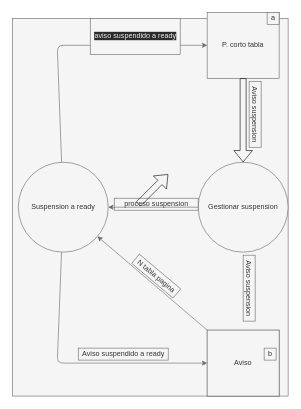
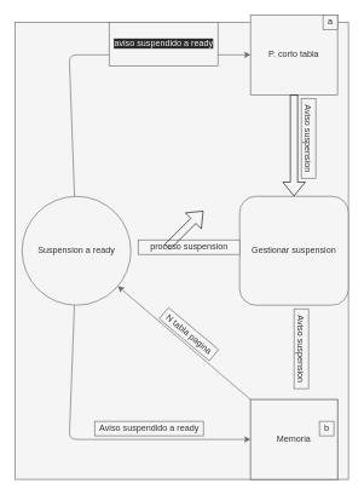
  <mxCell id="0" />
  <mxCell id="1" parent="0" />
  <mxCell id="2" value="" style="group;fillColor=#f5f5f5;fontColor=#333333;strokeColor=#666666;" parent="1" vertex="1" connectable="0"><mxGeometry x="20" y="30" width="460" height="630" as="geometry" /></mxCell>
  <mxCell id="3" value="" style="group;fillColor=#f5f5f5;fontColor=#333333;strokeColor=#666666;" parent="2" vertex="1" connectable="0"><mxGeometry x="325" y="520" width="120" height="110" as="geometry" /></mxCell>
- <mxCell id="4" value="Aviso" style="whiteSpace=wrap;html=1;fillColor=#f5f5f5;fontColor=#333333;strokeColor=#666666;" parent="3" vertex="1"><mxGeometry width="120" height="110" as="geometry" /></mxCell>
+ <mxCell id="4" value="Memoria" style="whiteSpace=wrap;html=1;fillColor=#f5f5f5;fontColor=#333333;strokeColor=#666666;" parent="3" vertex="1"><mxGeometry width="120" height="110" as="geometry" /></mxCell>
  <mxCell id="5" value="b" style="text;html=1;align=center;verticalAlign=middle;resizable=0;points=[];autosize=1;strokeColor=#666666;fillColor=#f5f5f5;fontColor=#333333;" parent="3" vertex="1"><mxGeometry x="95" y="30" width="20" height="20" as="geometry" /></mxCell>
- <mxCell id="6" value="Gestionar suspension" style="ellipse;whiteSpace=wrap;html=1;aspect=fixed;fillColor=#f5f5f5;fontColor=#333333;strokeColor=#666666;" parent="2" vertex="1"><mxGeometry x="310" y="240" width="150" height="150" as="geometry" /></mxCell>
+ <mxCell id="6" value="Gestionar suspension" style="whiteSpace=wrap;html=1;aspect=fixed;fillColor=#f5f5f5;fontColor=#333333;strokeColor=#666666;rounded=1;" parent="2" vertex="1"><mxGeometry x="310" y="240" width="150" height="150" as="geometry" /></mxCell>
  <mxCell id="7" value="Aviso suspension" style="text;html=1;align=center;verticalAlign=middle;resizable=0;points=[];autosize=1;strokeColor=#666666;fillColor=#f5f5f5;rotation=90;fontColor=#333333;" parent="2" vertex="1"><mxGeometry x="350" y="150" width="110" height="20" as="geometry" /></mxCell>
  <mxCell id="8" value="Aviso suspension" style="text;html=1;align=center;verticalAlign=middle;resizable=0;points=[];autosize=1;strokeColor=#666666;fillColor=#f5f5f5;rotation=90;fontColor=#333333;" parent="2" vertex="1"><mxGeometry x="340" y="440" width="110" height="20" as="geometry" /></mxCell>
  <mxCell id="9" style="edgeStyle=none;html=1;entryX=0;entryY=0.5;entryDx=0;entryDy=0;fillColor=#f5f5f5;strokeColor=#666666;" parent="2" source="11" target="4" edge="1"><mxGeometry relative="1" as="geometry"><Array as="points"><mxPoint x="75" y="575" /></Array></mxGeometry></mxCell>
  <mxCell id="10" style="edgeStyle=none;html=1;entryX=0;entryY=0.5;entryDx=0;entryDy=0;fillColor=#f5f5f5;strokeColor=#666666;" parent="2" source="11" edge="1"><mxGeometry relative="1" as="geometry"><mxPoint x="325" y="45" as="targetPoint" /><Array as="points"><mxPoint x="75" y="45" /></Array></mxGeometry></mxCell>
  <mxCell id="11" value="Suspension a ready" style="ellipse;whiteSpace=wrap;html=1;aspect=fixed;fillColor=#f5f5f5;fontColor=#333333;strokeColor=#666666;" parent="2" vertex="1"><mxGeometry x="10" y="240" width="150" height="150" as="geometry" /></mxCell>
  <mxCell id="12" value="proceso suspension" style="text;html=1;align=center;verticalAlign=middle;resizable=0;points=[];autosize=1;strokeColor=#666666;fillColor=#f5f5f5;fontColor=#333333;" parent="2" vertex="1"><mxGeometry x="170" y="300" width="140" height="20" as="geometry" /></mxCell>
- <mxCell id="13" style="edgeStyle=none;html=1;entryX=1;entryY=0.5;entryDx=0;entryDy=0;fillColor=#f5f5f5;strokeColor=#666666;" parent="2" source="6" target="11" edge="1"><mxGeometry relative="1" as="geometry" /></mxCell>
  <mxCell id="14" style="edgeStyle=none;html=1;exitX=0;exitY=0;exitDx=0;exitDy=0;fillColor=#f5f5f5;strokeColor=#666666;" parent="2" source="4" target="11" edge="1"><mxGeometry relative="1" as="geometry" /></mxCell>
  <mxCell id="15" value="Aviso suspendido a ready" style="text;html=1;align=center;verticalAlign=middle;resizable=0;points=[];autosize=1;strokeColor=#666666;fillColor=#f5f5f5;fontColor=#333333;" parent="2" vertex="1"><mxGeometry x="110" y="550" width="150" height="20" as="geometry" /></mxCell>
  <mxCell id="16" value="N tabla pagina" style="text;html=1;align=center;verticalAlign=middle;resizable=0;points=[];autosize=1;strokeColor=#666666;fillColor=#f5f5f5;rotation=40;fontColor=#333333;" parent="2" vertex="1"><mxGeometry x="195" y="420" width="90" height="20" as="geometry" /></mxCell>
  <mxCell id="17" value="&#10;&#10;&lt;span style=&quot;color: rgb(240, 240, 240); font-family: helvetica; font-size: 12px; font-style: normal; font-weight: 400; letter-spacing: normal; text-align: center; text-indent: 0px; text-transform: none; word-spacing: 0px; background-color: rgb(42, 42, 42); display: inline; float: none;&quot;&gt;aviso suspendido a ready&lt;/span&gt;&#10;&#10;" style="text;html=1;align=center;verticalAlign=middle;resizable=0;points=[];autosize=1;strokeColor=#666666;fillColor=#f5f5f5;fontColor=#333333;" parent="2" vertex="1"><mxGeometry x="130" width="150" height="60" as="geometry" /></mxCell>
  <mxCell id="18" value="P. corto tabla" style="whiteSpace=wrap;html=1;fillColor=#f5f5f5;fontColor=#333333;strokeColor=#666666;" parent="2" vertex="1"><mxGeometry x="325" y="-10" width="120" height="110" as="geometry" /></mxCell>
  <mxCell id="19" value="a" style="text;html=1;align=center;verticalAlign=middle;resizable=0;points=[];autosize=1;strokeColor=#666666;fillColor=#f5f5f5;fontColor=#333333;" parent="2" vertex="1"><mxGeometry x="425" y="-10" width="20" height="20" as="geometry" /></mxCell>
  <mxCell id="20" value="" style="shape=flexArrow;endArrow=classic;html=1;entryX=0.5;entryY=0;entryDx=0;entryDy=0;strokeColor=#000000;exitX=0.5;exitY=1;exitDx=0;exitDy=0;" edge="1" parent="2" source="18" target="6"><mxGeometry width="50" height="50" relative="1" as="geometry"><mxPoint x="280" y="130" as="sourcePoint" /><mxPoint x="260" y="260" as="targetPoint" /></mxGeometry></mxCell>
  <mxCell id="21" value="" style="shape=flexArrow;endArrow=classic;html=1;" edge="1" parent="1"><mxGeometry width="50" height="50" relative="1" as="geometry"><mxPoint x="230" y="340" as="sourcePoint" /><mxPoint x="280" y="290" as="targetPoint" /></mxGeometry></mxCell>
